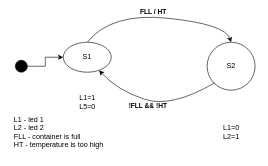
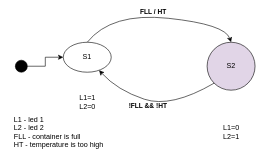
  <mxCell id="0" />
  <mxCell id="1" parent="0" />
  <mxCell id="2" value="S1" style="ellipse;whiteSpace=wrap;html=1;aspect=fixed;" vertex="1" parent="1"><mxGeometry x="105" y="70" width="80" height="50" as="geometry" /></mxCell>
- <mxCell id="3" value="S2" style="ellipse;whiteSpace=wrap;html=1;aspect=fixed;" vertex="1" parent="1"><mxGeometry x="345" y="70" width="80" height="80" as="geometry" /></mxCell>
+ <mxCell id="3" value="S2" style="ellipse;whiteSpace=wrap;html=1;aspect=fixed;fillColor=#e1d5e7;" vertex="1" parent="1"><mxGeometry x="345" y="70" width="80" height="80" as="geometry" /></mxCell>
  <mxCell id="4" value="" style="curved=1;endArrow=classic;html=1;rounded=0;exitX=0.5;exitY=0;exitDx=0;exitDy=0;entryX=0.5;entryY=0;entryDx=0;entryDy=0;" edge="1" parent="1" source="2" target="3"><mxGeometry width="50" height="50" relative="1" as="geometry"><mxPoint x="205" y="30" as="sourcePoint" /><mxPoint x="255" y="-20" as="targetPoint" /><Array as="points"><mxPoint x="185" y="20" /><mxPoint x="375" y="40" /></Array></mxGeometry></mxCell>
  <mxCell id="5" value="FLL / HT" style="edgeLabel;html=1;align=center;verticalAlign=middle;resizable=0;points=[];fontStyle=1" vertex="1" connectable="0" parent="4"><mxGeometry x="-0.038" y="2" relative="1" as="geometry"><mxPoint x="-4" y="-6" as="offset" /></mxGeometry></mxCell>
- <mxCell id="6" value="L1=1&lt;div&gt;L5=0&lt;/div&gt;" style="text;html=1;align=center;verticalAlign=middle;resizable=0;points=[];autosize=1;strokeColor=none;fillColor=none;" vertex="1" parent="1"><mxGeometry x="120" y="150" width="50" height="40" as="geometry" /></mxCell>
+ <mxCell id="6" value="L1=1&lt;div&gt;L2=0&lt;/div&gt;" style="text;html=1;align=center;verticalAlign=middle;resizable=0;points=[];autosize=1;strokeColor=none;fillColor=none;" vertex="1" parent="1"><mxGeometry x="120" y="150" width="50" height="40" as="geometry" /></mxCell>
  <mxCell id="7" value="L1=0&lt;div&gt;L2=1&lt;/div&gt;" style="text;html=1;align=center;verticalAlign=middle;resizable=0;points=[];autosize=1;strokeColor=none;fillColor=none;" vertex="1" parent="1"><mxGeometry x="360" y="200" width="50" height="40" as="geometry" /></mxCell>
  <mxCell id="8" value="" style="curved=1;endArrow=classic;html=1;rounded=0;exitX=0;exitY=1;exitDx=0;exitDy=0;" edge="1" parent="1" source="3" target="2"><mxGeometry width="50" height="50" relative="1" as="geometry"><mxPoint x="245" y="320" as="sourcePoint" /><mxPoint x="295" y="270" as="targetPoint" /><Array as="points"><mxPoint x="285" y="180" /><mxPoint x="195" y="150" /></Array></mxGeometry></mxCell>
  <mxCell id="9" value="&lt;b&gt;!FLL &amp;amp;&amp;amp; !HT&lt;/b&gt;" style="edgeLabel;html=1;align=center;verticalAlign=middle;resizable=0;points=[];" vertex="1" connectable="0" parent="8"><mxGeometry x="0.117" y="-3" relative="1" as="geometry"><mxPoint x="-2" y="12" as="offset" /></mxGeometry></mxCell>
  <mxCell id="10" style="edgeStyle=orthogonalEdgeStyle;rounded=0;orthogonalLoop=1;jettySize=auto;html=1;entryX=0;entryY=0.5;entryDx=0;entryDy=0;" edge="1" parent="1" source="11" target="2"><mxGeometry relative="1" as="geometry" /></mxCell>
  <mxCell id="11" value="" style="ellipse;fillColor=strokeColor;html=1;" vertex="1" parent="1"><mxGeometry x="25" y="100" width="20" height="20" as="geometry" /></mxCell>
  <mxCell id="12" value="&lt;div&gt;L1 - led 1&lt;/div&gt;&lt;div&gt;L2 - led 2&lt;/div&gt;FLL - container is full&lt;div&gt;HT - temperature is too high&lt;/div&gt;" style="text;html=1;align=left;verticalAlign=middle;resizable=0;points=[];autosize=1;strokeColor=none;fillColor=none;" vertex="1" parent="1"><mxGeometry x="20.61" y="185" width="170" height="70" as="geometry" /></mxCell>
